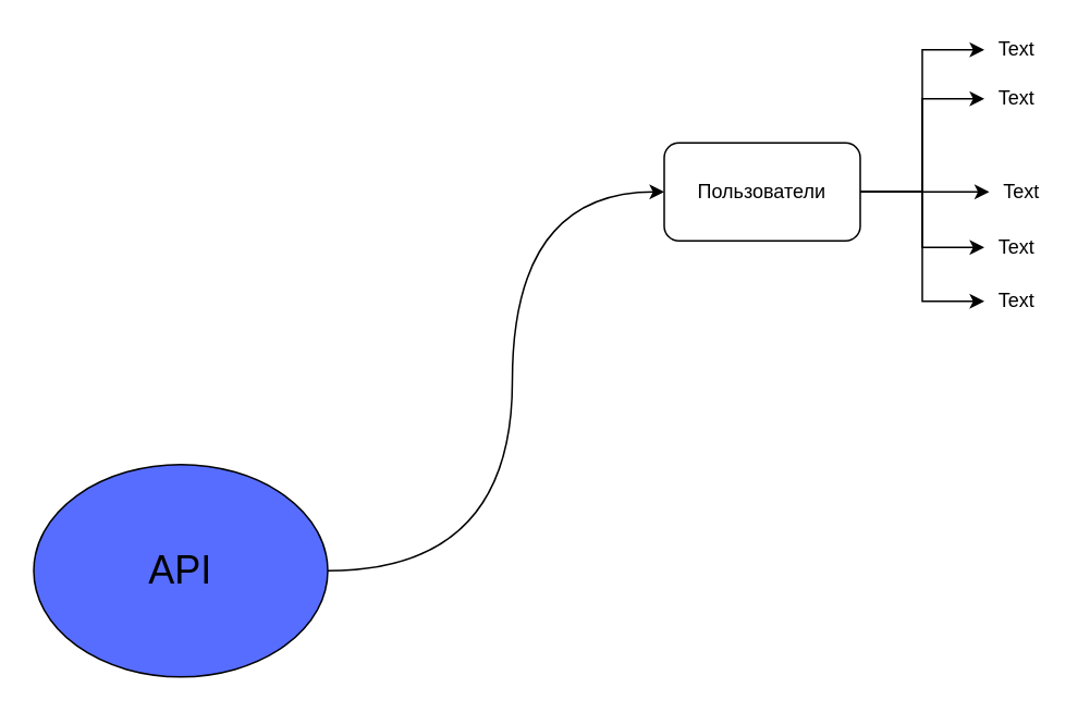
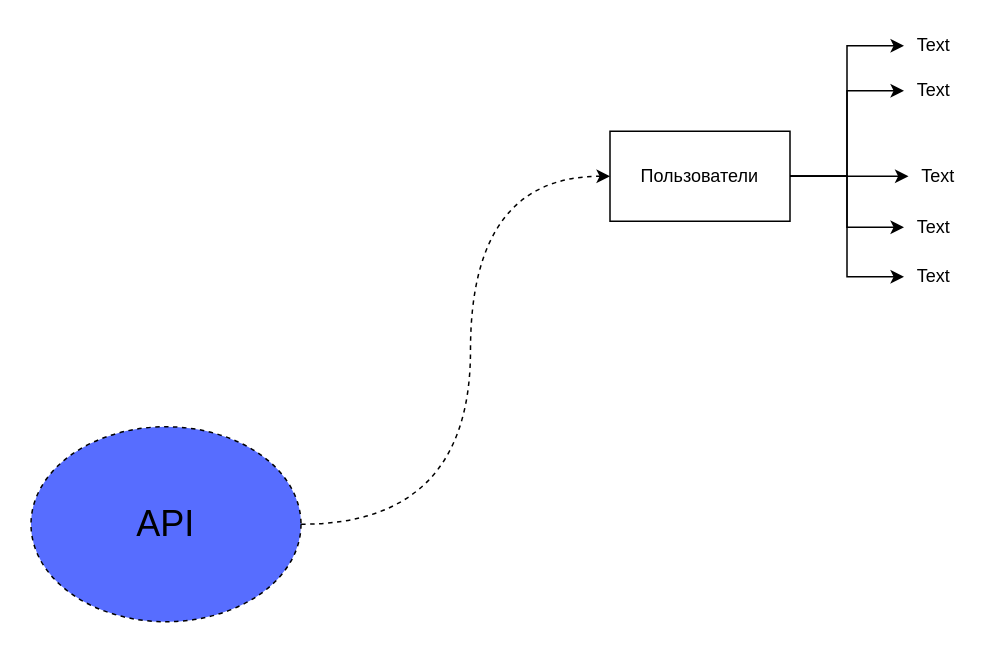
  <mxCell id="0" />
  <mxCell id="1" parent="0" />
- <mxCell id="2" style="edgeStyle=orthogonalEdgeStyle;curved=1;rounded=0;orthogonalLoop=1;jettySize=auto;html=1;" parent="1" source="3" target="5" edge="1"><mxGeometry relative="1" as="geometry"><mxPoint x="290" y="193" as="targetPoint" /><Array as="points"><mxPoint x="313" y="349" /></Array></mxGeometry></mxCell>
- <mxCell id="3" value="&lt;font style=&quot;font-size: 24px&quot;&gt;API&lt;/font&gt;" style="ellipse;whiteSpace=wrap;html=1;fillColor=#576DFF;" parent="1" vertex="1"><mxGeometry x="20" y="284" width="180" height="130" as="geometry" /></mxCell>
+ <mxCell id="2" style="edgeStyle=orthogonalEdgeStyle;curved=1;rounded=0;orthogonalLoop=1;jettySize=auto;html=1;dashed=1;" parent="1" source="3" target="5" edge="1"><mxGeometry relative="1" as="geometry"><mxPoint x="290" y="193" as="targetPoint" /><Array as="points"><mxPoint x="313" y="349" /></Array></mxGeometry></mxCell>
+ <mxCell id="3" value="&lt;font style=&quot;font-size: 24px&quot;&gt;API&lt;/font&gt;" style="ellipse;whiteSpace=wrap;html=1;fillColor=#576DFF;dashed=1;" parent="1" vertex="1"><mxGeometry x="20" y="284" width="180" height="130" as="geometry" /></mxCell>
  <mxCell id="4" style="edgeStyle=orthogonalEdgeStyle;rounded=0;orthogonalLoop=1;jettySize=auto;html=1;entryX=0;entryY=0.5;entryDx=0;entryDy=0;" edge="1" parent="1" source="5" target="11"><mxGeometry relative="1" as="geometry" /></mxCell>
- <mxCell id="5" value="Пользователи" style="rounded=1;whiteSpace=wrap;html=1;" vertex="1" parent="1"><mxGeometry x="406" y="87" width="120" height="60" as="geometry" /></mxCell>
+ <mxCell id="5" value="Пользователи" style="whiteSpace=wrap;html=1;rounded=0;" vertex="1" parent="1"><mxGeometry x="406" y="87" width="120" height="60" as="geometry" /></mxCell>
  <mxCell id="6" style="edgeStyle=orthogonalEdgeStyle;rounded=0;orthogonalLoop=1;jettySize=auto;html=1;entryX=0;entryY=0.5;entryDx=0;entryDy=0;" edge="1" parent="1" target="12" source="5"><mxGeometry relative="1" as="geometry"><mxPoint x="536" y="127" as="sourcePoint" /></mxGeometry></mxCell>
  <mxCell id="7" style="edgeStyle=orthogonalEdgeStyle;rounded=0;orthogonalLoop=1;jettySize=auto;html=1;entryX=0;entryY=0.5;entryDx=0;entryDy=0;" edge="1" parent="1" target="13" source="5"><mxGeometry relative="1" as="geometry"><mxPoint x="546" y="137" as="sourcePoint" /></mxGeometry></mxCell>
  <mxCell id="8" style="edgeStyle=orthogonalEdgeStyle;rounded=0;orthogonalLoop=1;jettySize=auto;html=1;entryX=0;entryY=0.5;entryDx=0;entryDy=0;" edge="1" parent="1" target="14" source="5"><mxGeometry relative="1" as="geometry"><mxPoint x="556" y="147" as="sourcePoint" /></mxGeometry></mxCell>
  <mxCell id="9" style="edgeStyle=orthogonalEdgeStyle;rounded=0;orthogonalLoop=1;jettySize=auto;html=1;entryX=0;entryY=0.5;entryDx=0;entryDy=0;" edge="1" parent="1" target="15" source="5"><mxGeometry relative="1" as="geometry"><mxPoint x="566" y="157" as="sourcePoint" /></mxGeometry></mxCell>
  <mxCell id="10" value="" style="group" vertex="1" connectable="0" parent="1"><mxGeometry x="602" y="20" width="43" height="174" as="geometry" /></mxCell>
  <mxCell id="11" value="Text" style="text;html=1;strokeColor=none;fillColor=none;align=center;verticalAlign=middle;whiteSpace=wrap;rounded=0;" vertex="1" parent="10"><mxGeometry width="40" height="20" as="geometry" /></mxCell>
  <mxCell id="12" value="Text" style="text;html=1;strokeColor=none;fillColor=none;align=center;verticalAlign=middle;whiteSpace=wrap;rounded=0;" vertex="1" parent="10"><mxGeometry y="30" width="40" height="20" as="geometry" /></mxCell>
  <mxCell id="13" value="Text" style="text;html=1;strokeColor=none;fillColor=none;align=center;verticalAlign=middle;whiteSpace=wrap;rounded=0;" vertex="1" parent="10"><mxGeometry x="3" y="87" width="40" height="20" as="geometry" /></mxCell>
  <mxCell id="14" value="Text" style="text;html=1;strokeColor=none;fillColor=none;align=center;verticalAlign=middle;whiteSpace=wrap;rounded=0;" vertex="1" parent="10"><mxGeometry y="121" width="40" height="20" as="geometry" /></mxCell>
  <mxCell id="15" value="Text" style="text;html=1;strokeColor=none;fillColor=none;align=center;verticalAlign=middle;whiteSpace=wrap;rounded=0;" vertex="1" parent="10"><mxGeometry y="154" width="40" height="20" as="geometry" /></mxCell>
